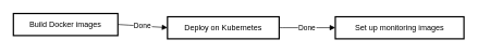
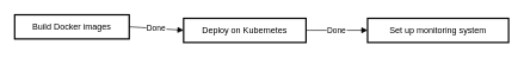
  <mxCell id="0" />
  <mxCell id="1" parent="0" />
  <mxCell id="2" value="Build Docker images" style="whiteSpace=wrap;strokeWidth=2;" vertex="1" parent="1"><mxGeometry x="20" y="20" width="160" height="34" as="geometry" /></mxCell>
  <mxCell id="3" value="Deploy on Kubernetes" style="whiteSpace=wrap;strokeWidth=2;" vertex="1" parent="1"><mxGeometry x="256" width="171" height="34" as="geometry" y="25" /></mxCell>
- <mxCell id="4" value="Set up monitoring images" style="whiteSpace=wrap;strokeWidth=2;" vertex="1" parent="1"><mxGeometry x="513" width="197" height="34" as="geometry" y="25" /></mxCell>
+ <mxCell id="4" value="Set up monitoring system" style="whiteSpace=wrap;strokeWidth=2;" vertex="1" parent="1"><mxGeometry x="513" width="197" height="34" as="geometry" y="25" /></mxCell>
  <mxCell id="5" value="Done" style="curved=1;startArrow=none;endArrow=block;exitX=0.998;exitY=0.495;entryX=-0.003;entryY=0.495;" edge="1" parent="1" source="2" target="3"><mxGeometry relative="1" as="geometry"><Array as="points" /></mxGeometry></mxCell>
  <mxCell id="6" value="Done" style="curved=1;startArrow=none;endArrow=block;exitX=0.998;exitY=0.495;entryX=-0.002;entryY=0.495;" edge="1" parent="1" source="3" target="4"><mxGeometry relative="1" as="geometry"><Array as="points" /></mxGeometry></mxCell>
